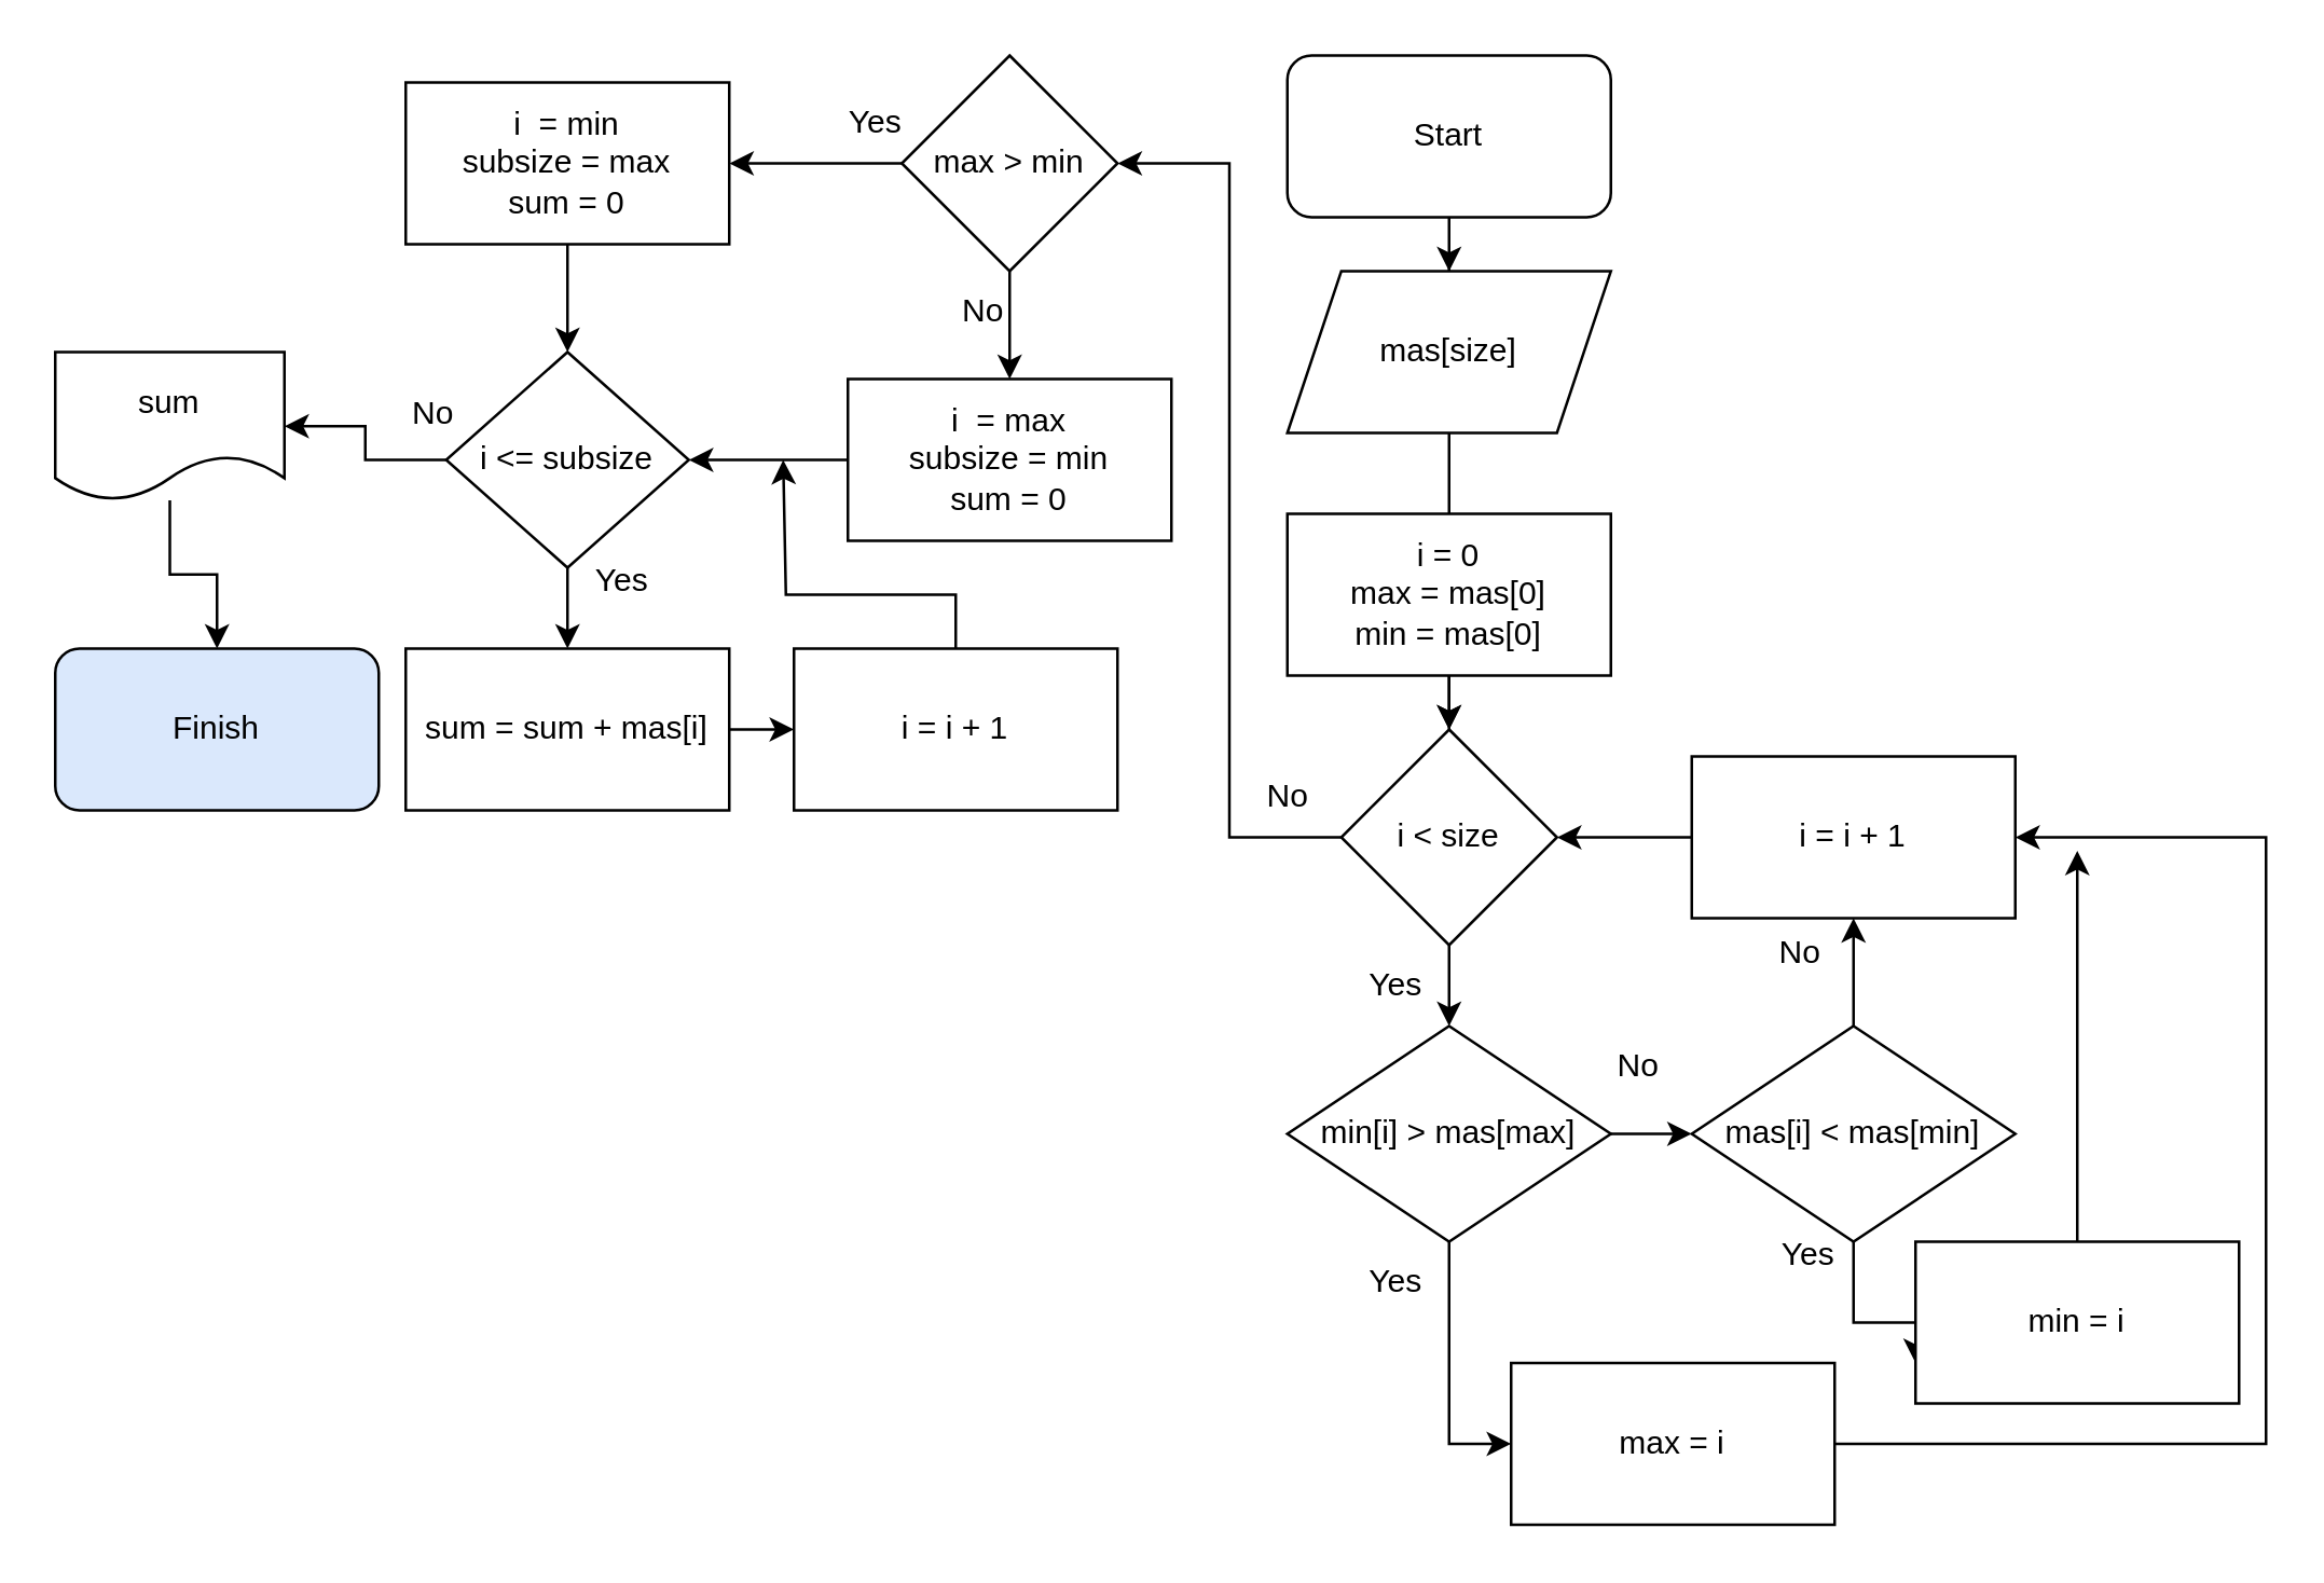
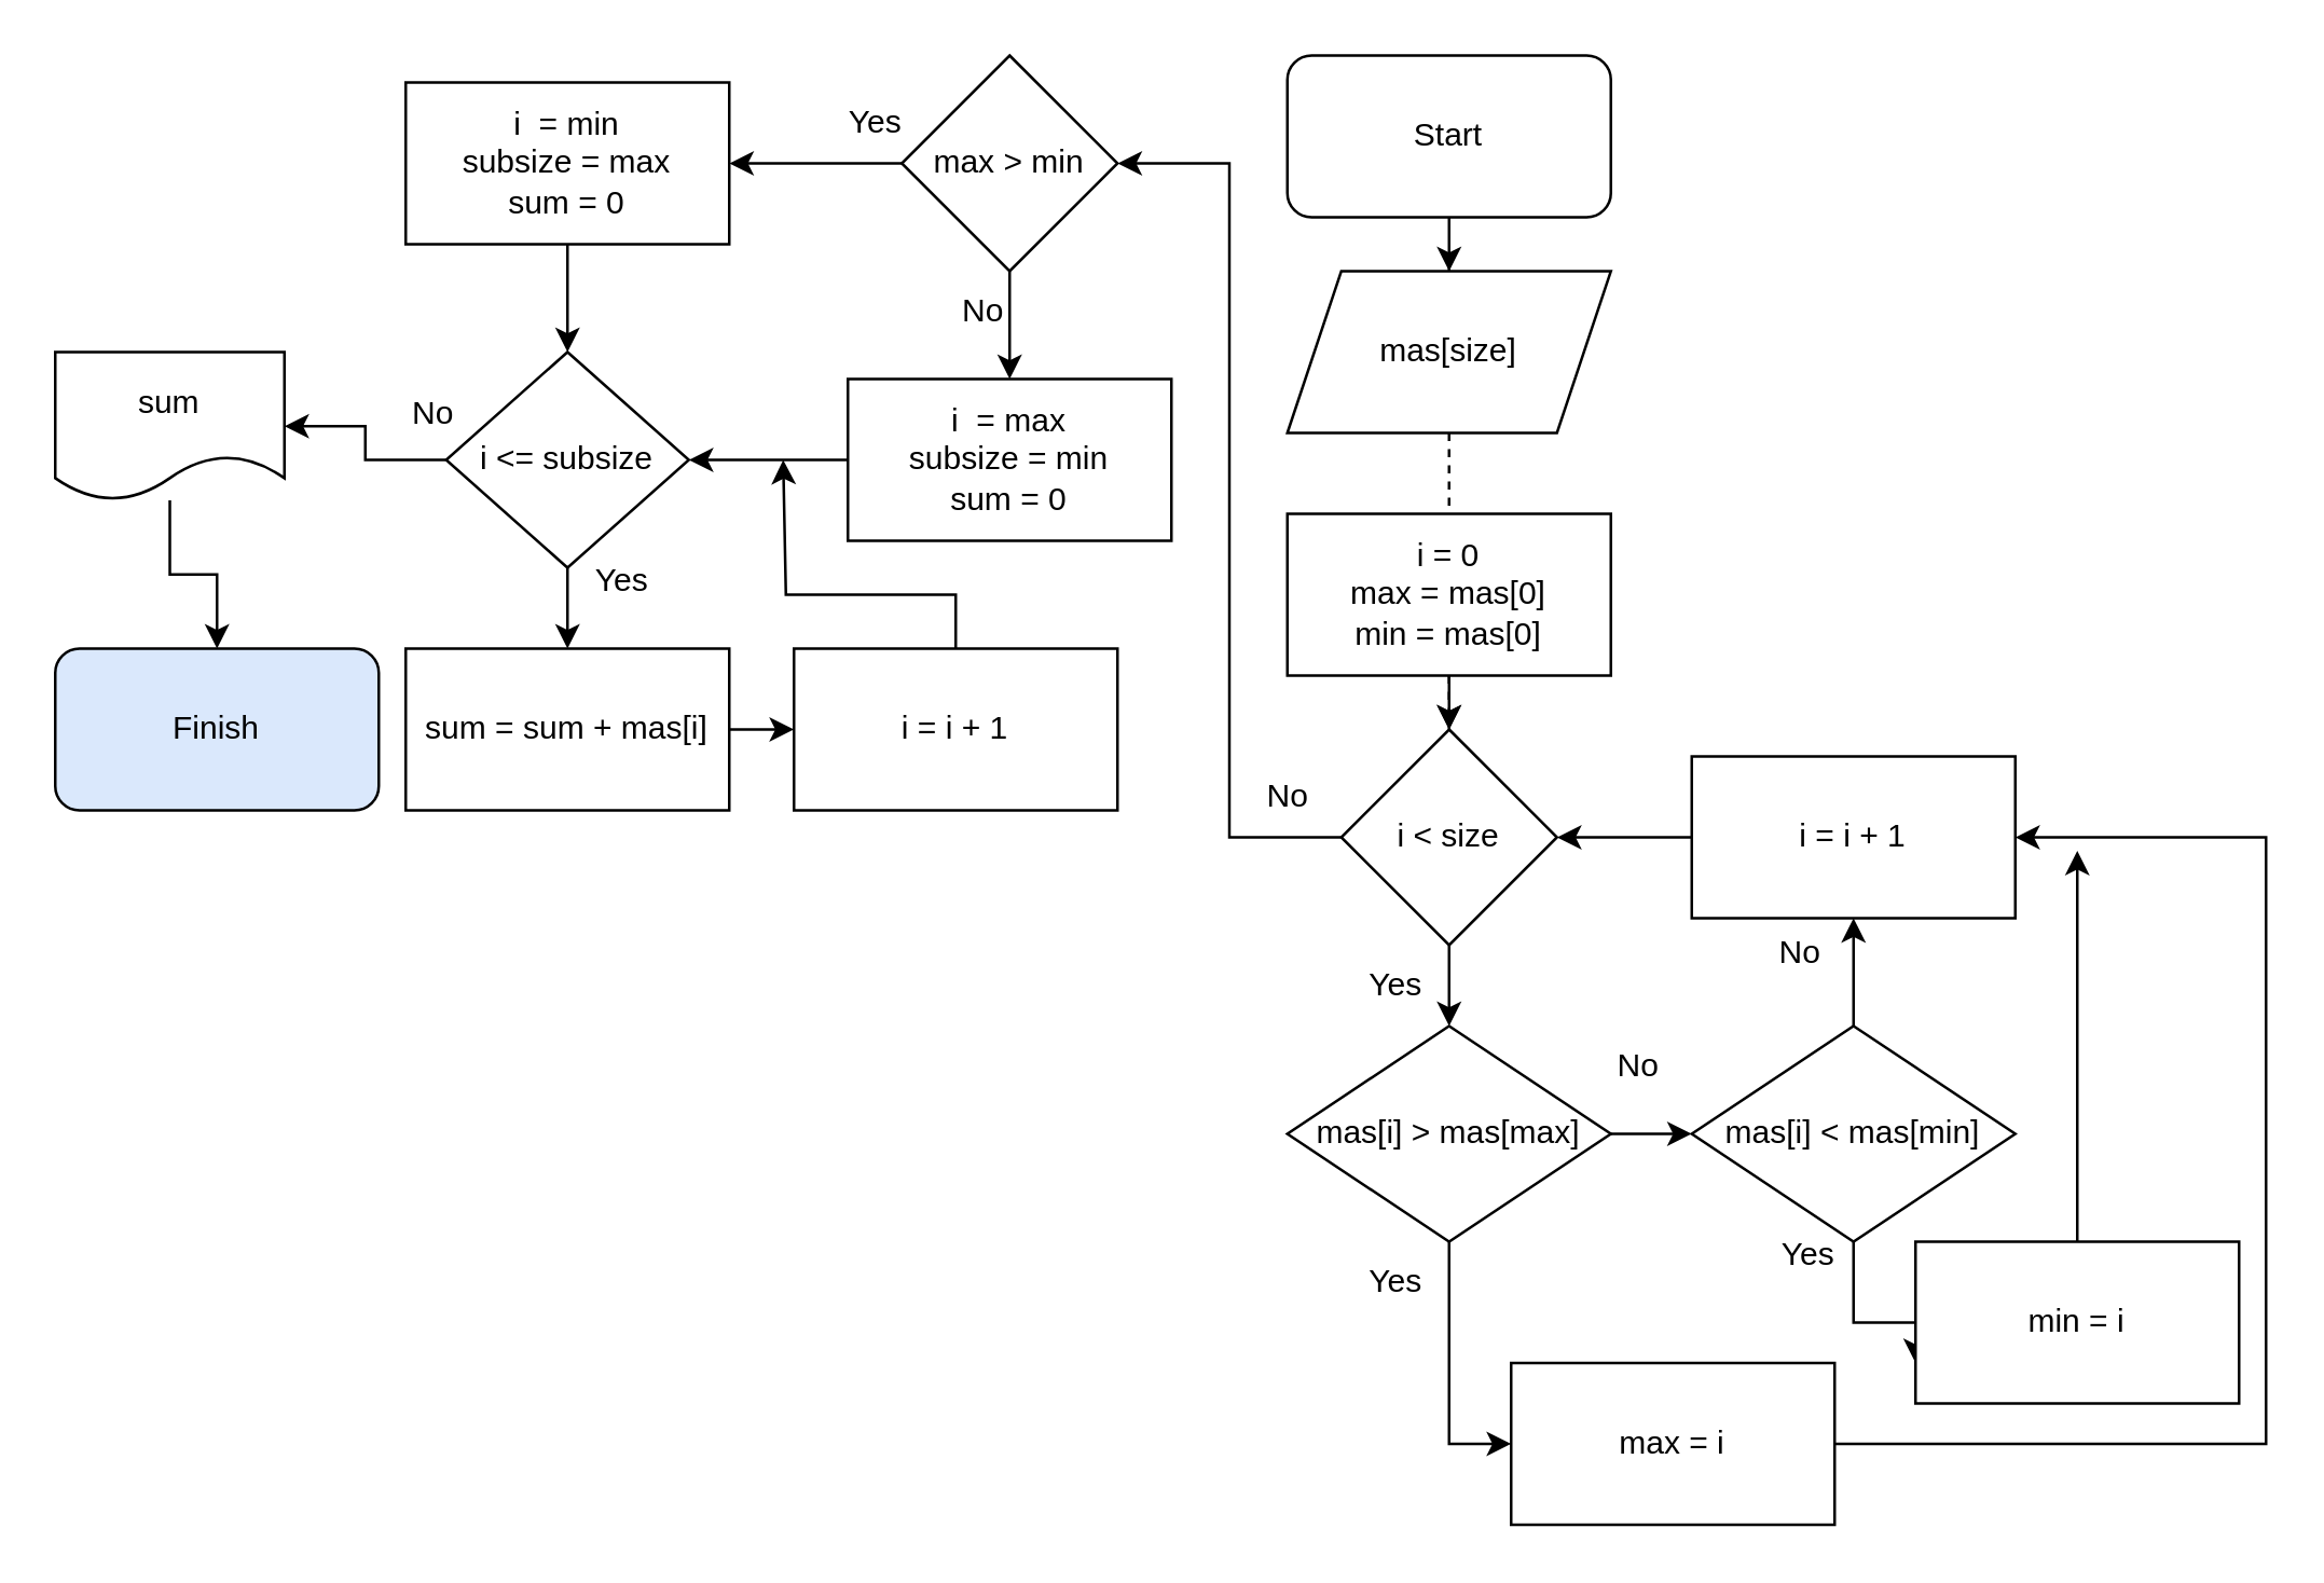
  <mxCell id="0" />
  <mxCell id="1" parent="0" />
  <mxCell id="2" value="" style="edgeStyle=orthogonalEdgeStyle;rounded=0;orthogonalLoop=1;jettySize=auto;html=1;" edge="1" parent="1" source="3" target="5"><mxGeometry relative="1" as="geometry" /></mxCell>
  <mxCell id="3" value="Start" style="rounded=1;whiteSpace=wrap;html=1;" vertex="1" parent="1"><mxGeometry x="477" y="20" width="120" height="60" as="geometry" /></mxCell>
- <mxCell id="4" value="" style="edgeStyle=orthogonalEdgeStyle;rounded=0;orthogonalLoop=1;jettySize=auto;html=1;" edge="1" parent="1" source="5" target="26"><mxGeometry relative="1" as="geometry" /></mxCell>
+ <mxCell id="4" value="" style="edgeStyle=orthogonalEdgeStyle;rounded=0;orthogonalLoop=1;jettySize=auto;html=1;dashed=1;" edge="1" parent="1" source="5" target="26"><mxGeometry relative="1" as="geometry" /></mxCell>
  <mxCell id="5" value="mas[size]" style="shape=parallelogram;perimeter=parallelogramPerimeter;whiteSpace=wrap;html=1;fixedSize=1;" vertex="1" parent="1"><mxGeometry x="477" y="100" width="120" height="60" as="geometry" /></mxCell>
  <mxCell id="6" value="" style="edgeStyle=orthogonalEdgeStyle;rounded=0;orthogonalLoop=1;jettySize=auto;html=1;" edge="1" parent="1" source="8" target="16"><mxGeometry relative="1" as="geometry" /></mxCell>
  <mxCell id="7" style="edgeStyle=orthogonalEdgeStyle;rounded=0;orthogonalLoop=1;jettySize=auto;html=1;exitX=0.5;exitY=1;exitDx=0;exitDy=0;entryX=0;entryY=0.5;entryDx=0;entryDy=0;" edge="1" parent="1" source="8" target="12"><mxGeometry relative="1" as="geometry" /></mxCell>
- <mxCell id="8" value="min[i] &amp;gt; mas[max]" style="rhombus;whiteSpace=wrap;html=1;" vertex="1" parent="1"><mxGeometry x="477" y="380" width="120" height="80" as="geometry" /></mxCell>
+ <mxCell id="8" value="mas[i] &amp;gt; mas[max]" style="rhombus;whiteSpace=wrap;html=1;" vertex="1" parent="1"><mxGeometry x="477" y="380" width="120" height="80" as="geometry" /></mxCell>
  <mxCell id="9" value="" style="edgeStyle=orthogonalEdgeStyle;rounded=0;orthogonalLoop=1;jettySize=auto;html=1;" edge="1" parent="1" source="10" target="26"><mxGeometry relative="1" as="geometry" /></mxCell>
  <mxCell id="10" value="i = 0&lt;br&gt;max = mas[0]&lt;br&gt;min = mas[0]" style="rounded=0;whiteSpace=wrap;html=1;" vertex="1" parent="1"><mxGeometry x="477" y="190" width="120" height="60" as="geometry" /></mxCell>
  <mxCell id="11" style="edgeStyle=orthogonalEdgeStyle;rounded=0;orthogonalLoop=1;jettySize=auto;html=1;exitX=0.5;exitY=0;exitDx=0;exitDy=0;entryX=1;entryY=0.5;entryDx=0;entryDy=0;" edge="1" parent="1" source="12" target="21"><mxGeometry relative="1" as="geometry"><Array as="points"><mxPoint x="620" y="535" /><mxPoint x="840" y="535" /><mxPoint x="840" y="310" /></Array></mxGeometry></mxCell>
  <mxCell id="12" value="max = i" style="whiteSpace=wrap;html=1;" vertex="1" parent="1"><mxGeometry x="560" y="505" width="120" height="60" as="geometry" /></mxCell>
  <mxCell id="13" value="Yes" style="text;html=1;align=center;verticalAlign=middle;resizable=0;points=[];autosize=1;strokeColor=none;fillColor=none;" vertex="1" parent="1"><mxGeometry x="497" y="460" width="40" height="30" as="geometry" /></mxCell>
  <mxCell id="14" value="" style="edgeStyle=orthogonalEdgeStyle;rounded=0;orthogonalLoop=1;jettySize=auto;html=1;" edge="1" parent="1" source="16" target="21"><mxGeometry relative="1" as="geometry" /></mxCell>
  <mxCell id="15" style="edgeStyle=orthogonalEdgeStyle;rounded=0;orthogonalLoop=1;jettySize=auto;html=1;exitX=0.5;exitY=1;exitDx=0;exitDy=0;entryX=0;entryY=0.75;entryDx=0;entryDy=0;" edge="1" parent="1" source="16" target="18"><mxGeometry relative="1" as="geometry"><Array as="points"><mxPoint x="687" y="490" /><mxPoint x="710" y="490" /></Array></mxGeometry></mxCell>
  <mxCell id="16" value="mas[i] &amp;lt; mas[min]" style="rhombus;whiteSpace=wrap;html=1;" vertex="1" parent="1"><mxGeometry x="627" y="380" width="120" height="80" as="geometry" /></mxCell>
  <mxCell id="17" style="edgeStyle=orthogonalEdgeStyle;rounded=0;orthogonalLoop=1;jettySize=auto;html=1;exitX=0.5;exitY=0;exitDx=0;exitDy=0;" edge="1" parent="1" source="18"><mxGeometry relative="1" as="geometry"><mxPoint x="770" y="315" as="targetPoint" /></mxGeometry></mxCell>
  <mxCell id="18" value="min = i" style="whiteSpace=wrap;html=1;" vertex="1" parent="1"><mxGeometry x="710" y="460" width="120" height="60" as="geometry" /></mxCell>
  <mxCell id="19" value="No" style="text;html=1;align=center;verticalAlign=middle;resizable=0;points=[];autosize=1;strokeColor=none;fillColor=none;" vertex="1" parent="1"><mxGeometry x="587" y="380" width="40" height="30" as="geometry" /></mxCell>
  <mxCell id="20" value="" style="edgeStyle=orthogonalEdgeStyle;rounded=0;orthogonalLoop=1;jettySize=auto;html=1;" edge="1" parent="1" source="21" target="26"><mxGeometry relative="1" as="geometry" /></mxCell>
  <mxCell id="21" value="i = i + 1" style="whiteSpace=wrap;html=1;" vertex="1" parent="1"><mxGeometry x="627" y="280" width="120" height="60" as="geometry" /></mxCell>
  <mxCell id="22" value="Yes" style="text;html=1;align=center;verticalAlign=middle;resizable=0;points=[];autosize=1;strokeColor=none;fillColor=none;" vertex="1" parent="1"><mxGeometry x="650" y="450" width="40" height="30" as="geometry" /></mxCell>
  <mxCell id="23" value="No" style="text;html=1;align=center;verticalAlign=middle;resizable=0;points=[];autosize=1;strokeColor=none;fillColor=none;" vertex="1" parent="1"><mxGeometry x="647" y="338" width="40" height="30" as="geometry" /></mxCell>
  <mxCell id="24" style="edgeStyle=orthogonalEdgeStyle;rounded=0;orthogonalLoop=1;jettySize=auto;html=1;exitX=0.5;exitY=1;exitDx=0;exitDy=0;entryX=0.5;entryY=0;entryDx=0;entryDy=0;" edge="1" parent="1" source="26" target="8"><mxGeometry relative="1" as="geometry" /></mxCell>
  <mxCell id="25" style="edgeStyle=orthogonalEdgeStyle;rounded=0;orthogonalLoop=1;jettySize=auto;html=1;exitX=0;exitY=0.5;exitDx=0;exitDy=0;entryX=1;entryY=0.5;entryDx=0;entryDy=0;" edge="1" parent="1" source="26" target="35"><mxGeometry relative="1" as="geometry" /></mxCell>
  <mxCell id="26" value="i &amp;lt; size" style="rhombus;whiteSpace=wrap;html=1;" vertex="1" parent="1"><mxGeometry x="497" y="270" width="80" height="80" as="geometry" /></mxCell>
  <mxCell id="27" value="No" style="text;html=1;align=center;verticalAlign=middle;resizable=0;points=[];autosize=1;strokeColor=none;fillColor=none;" vertex="1" parent="1"><mxGeometry x="457" y="280" width="40" height="30" as="geometry" /></mxCell>
  <mxCell id="28" value="Yes" style="text;html=1;align=center;verticalAlign=middle;resizable=0;points=[];autosize=1;strokeColor=none;fillColor=none;" vertex="1" parent="1"><mxGeometry x="497" y="350" width="40" height="30" as="geometry" /></mxCell>
  <mxCell id="29" style="edgeStyle=orthogonalEdgeStyle;rounded=0;orthogonalLoop=1;jettySize=auto;html=1;exitX=0.5;exitY=1;exitDx=0;exitDy=0;" edge="1" parent="1" source="16" target="16"><mxGeometry relative="1" as="geometry" /></mxCell>
  <mxCell id="30" value="" style="edgeStyle=orthogonalEdgeStyle;rounded=0;orthogonalLoop=1;jettySize=auto;html=1;" edge="1" parent="1" source="32" target="43"><mxGeometry relative="1" as="geometry" /></mxCell>
  <mxCell id="31" value="" style="edgeStyle=orthogonalEdgeStyle;rounded=0;orthogonalLoop=1;jettySize=auto;html=1;" edge="1" parent="1" source="32" target="45"><mxGeometry relative="1" as="geometry" /></mxCell>
  <mxCell id="32" value="i &amp;lt;= subsize" style="rhombus;whiteSpace=wrap;html=1;" vertex="1" parent="1"><mxGeometry x="165" y="130" width="90" height="80" as="geometry" /></mxCell>
  <mxCell id="33" style="edgeStyle=orthogonalEdgeStyle;rounded=0;orthogonalLoop=1;jettySize=auto;html=1;exitX=0;exitY=0.5;exitDx=0;exitDy=0;" edge="1" parent="1" source="35" target="38"><mxGeometry relative="1" as="geometry" /></mxCell>
  <mxCell id="34" value="" style="edgeStyle=orthogonalEdgeStyle;rounded=0;orthogonalLoop=1;jettySize=auto;html=1;" edge="1" parent="1" source="35" target="40"><mxGeometry relative="1" as="geometry" /></mxCell>
  <mxCell id="35" value="max &amp;gt; min" style="rhombus;whiteSpace=wrap;html=1;" vertex="1" parent="1"><mxGeometry x="334" y="20" width="80" height="80" as="geometry" /></mxCell>
  <mxCell id="36" value="Yes" style="text;html=1;align=center;verticalAlign=middle;resizable=0;points=[];autosize=1;strokeColor=none;fillColor=none;" vertex="1" parent="1"><mxGeometry x="304" y="30" width="40" height="30" as="geometry" /></mxCell>
  <mxCell id="37" value="" style="edgeStyle=orthogonalEdgeStyle;rounded=0;orthogonalLoop=1;jettySize=auto;html=1;" edge="1" parent="1" source="38" target="32"><mxGeometry relative="1" as="geometry" /></mxCell>
  <mxCell id="38" value="i&amp;nbsp; = min&lt;br&gt;subsize = max&lt;br&gt;sum = 0" style="rounded=0;whiteSpace=wrap;html=1;" vertex="1" parent="1"><mxGeometry x="150" y="30" width="120" height="60" as="geometry" /></mxCell>
  <mxCell id="39" value="" style="edgeStyle=orthogonalEdgeStyle;rounded=0;orthogonalLoop=1;jettySize=auto;html=1;" edge="1" parent="1" source="40" target="32"><mxGeometry relative="1" as="geometry" /></mxCell>
  <mxCell id="40" value="i&amp;nbsp; = max&lt;br&gt;subsize = min&lt;br&gt;sum = 0" style="rounded=0;whiteSpace=wrap;html=1;" vertex="1" parent="1"><mxGeometry x="314" y="140" width="120" height="60" as="geometry" /></mxCell>
  <mxCell id="41" value="No" style="text;html=1;align=center;verticalAlign=middle;resizable=0;points=[];autosize=1;strokeColor=none;fillColor=none;" vertex="1" parent="1"><mxGeometry x="344" y="100" width="40" height="30" as="geometry" /></mxCell>
  <mxCell id="42" value="" style="edgeStyle=orthogonalEdgeStyle;rounded=0;orthogonalLoop=1;jettySize=auto;html=1;" edge="1" parent="1" source="43" target="50"><mxGeometry relative="1" as="geometry" /></mxCell>
  <mxCell id="43" value="sum = sum + mas[i]" style="rounded=0;whiteSpace=wrap;html=1;" vertex="1" parent="1"><mxGeometry x="150" y="240" width="120" height="60" as="geometry" /></mxCell>
  <mxCell id="44" value="" style="edgeStyle=orthogonalEdgeStyle;rounded=0;orthogonalLoop=1;jettySize=auto;html=1;" edge="1" parent="1" source="45" target="46"><mxGeometry relative="1" as="geometry" /></mxCell>
  <mxCell id="45" value="sum" style="shape=document;whiteSpace=wrap;html=1;boundedLbl=1;" vertex="1" parent="1"><mxGeometry x="20" y="130" width="85" height="55" as="geometry" /></mxCell>
  <mxCell id="46" value="Finish" style="rounded=1;whiteSpace=wrap;html=1;fillColor=#dae8fc;" vertex="1" parent="1"><mxGeometry y="240" width="120" height="60" as="geometry" x="20" /></mxCell>
  <mxCell id="47" value="No" style="text;html=1;align=center;verticalAlign=middle;resizable=0;points=[];autosize=1;strokeColor=none;fillColor=none;" vertex="1" parent="1"><mxGeometry x="140" y="138" width="40" height="30" as="geometry" /></mxCell>
  <mxCell id="48" value="Yes" style="text;html=1;align=center;verticalAlign=middle;resizable=0;points=[];autosize=1;strokeColor=none;fillColor=none;" vertex="1" parent="1"><mxGeometry x="210" y="200" width="40" height="30" as="geometry" /></mxCell>
  <mxCell id="49" style="edgeStyle=orthogonalEdgeStyle;rounded=0;orthogonalLoop=1;jettySize=auto;html=1;exitX=0.5;exitY=0;exitDx=0;exitDy=0;" edge="1" parent="1" source="50"><mxGeometry relative="1" as="geometry"><mxPoint x="290" y="170" as="targetPoint" /><Array as="points"><mxPoint x="354" y="220" /><mxPoint x="291" y="220" /></Array></mxGeometry></mxCell>
  <mxCell id="50" value="i = i + 1" style="whiteSpace=wrap;html=1;rounded=0;" vertex="1" parent="1"><mxGeometry x="294" y="240" width="120" height="60" as="geometry" /></mxCell>
